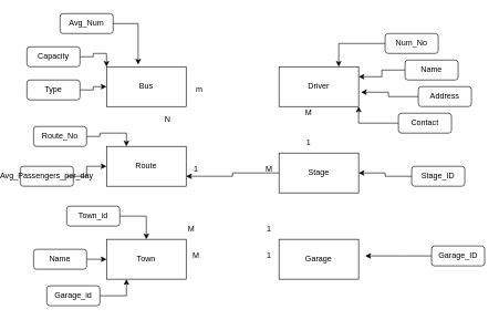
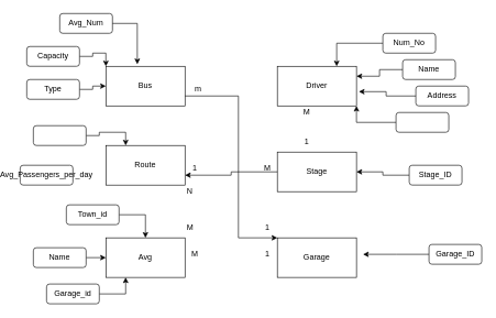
  <mxCell id="0" />
  <mxCell id="1" parent="0" />
  <mxCell id="2" value="" style="rounded=0;whiteSpace=wrap;html=1;" vertex="1" parent="1"><mxGeometry x="150" y="100" width="120" height="60" as="geometry" /></mxCell>
  <mxCell id="3" value="" style="rounded=0;whiteSpace=wrap;html=1;" vertex="1" parent="1"><mxGeometry x="410" y="100" width="120" height="60" as="geometry" /></mxCell>
  <mxCell id="4" value="" style="rounded=0;whiteSpace=wrap;html=1;" vertex="1" parent="1"><mxGeometry x="150" y="220" width="120" height="60" as="geometry" /></mxCell>
  <mxCell id="5" value="" style="rounded=0;whiteSpace=wrap;html=1;" vertex="1" parent="1"><mxGeometry x="410" y="230" width="120" height="60" as="geometry" /></mxCell>
  <mxCell id="6" value="" style="rounded=0;whiteSpace=wrap;html=1;" vertex="1" parent="1"><mxGeometry x="150" y="360" width="120" height="60" as="geometry" /></mxCell>
  <mxCell id="7" value="" style="rounded=0;whiteSpace=wrap;html=1;" vertex="1" parent="1"><mxGeometry x="410" y="360" width="120" height="60" as="geometry" /></mxCell>
+ <mxCell id="8" style="edgeStyle=orthogonalEdgeStyle;rounded=0;orthogonalLoop=1;jettySize=auto;html=1;exitX=1;exitY=0.75;exitDx=0;exitDy=0;entryX=0;entryY=0;entryDx=0;entryDy=0;" edge="1" parent="1" source="9" target="23"><mxGeometry relative="1" as="geometry"><mxPoint x="350" y="350" as="targetPoint" /><Array as="points"><mxPoint x="351" y="145" /><mxPoint x="351" y="360" /></Array></mxGeometry></mxCell>
  <mxCell id="9" value="Bus" style="text;strokeColor=none;align=center;fillColor=none;html=1;verticalAlign=middle;whiteSpace=wrap;rounded=0;" vertex="1" parent="1"><mxGeometry x="150" y="100" width="120" height="60" as="geometry" /></mxCell>
  <mxCell id="10" value="" style="rounded=1;whiteSpace=wrap;html=1;" vertex="1" parent="1"><mxGeometry x="80" y="20" width="80" height="30" as="geometry" /></mxCell>
  <mxCell id="11" value="Avg_Num" style="text;strokeColor=none;align=center;fillColor=none;html=1;verticalAlign=middle;whiteSpace=wrap;rounded=0;" vertex="1" parent="1"><mxGeometry x="90" y="20" width="60" height="30" as="geometry" /></mxCell>
  <mxCell id="12" style="edgeStyle=orthogonalEdgeStyle;rounded=0;orthogonalLoop=1;jettySize=auto;html=1;exitX=1;exitY=0.5;exitDx=0;exitDy=0;entryX=0;entryY=0;entryDx=0;entryDy=0;" edge="1" parent="1" source="13" target="9"><mxGeometry relative="1" as="geometry" /></mxCell>
  <mxCell id="13" value="" style="rounded=1;whiteSpace=wrap;html=1;" vertex="1" parent="1"><mxGeometry x="30" y="70" width="80" height="30" as="geometry" /></mxCell>
  <mxCell id="14" value="Capacity" style="text;strokeColor=none;align=center;fillColor=none;html=1;verticalAlign=middle;whiteSpace=wrap;rounded=0;" vertex="1" parent="1"><mxGeometry x="40" y="70" width="60" height="30" as="geometry" /></mxCell>
  <mxCell id="15" style="edgeStyle=orthogonalEdgeStyle;rounded=0;orthogonalLoop=1;jettySize=auto;html=1;exitX=1;exitY=0.5;exitDx=0;exitDy=0;entryX=0;entryY=0.5;entryDx=0;entryDy=0;" edge="1" parent="1" source="16" target="9"><mxGeometry relative="1" as="geometry" /></mxCell>
  <mxCell id="16" value="" style="rounded=1;whiteSpace=wrap;html=1;" vertex="1" parent="1"><mxGeometry x="30" y="120" width="80" height="30" as="geometry" /></mxCell>
  <mxCell id="17" value="Type" style="text;strokeColor=none;align=center;fillColor=none;html=1;verticalAlign=middle;whiteSpace=wrap;rounded=0;" vertex="1" parent="1"><mxGeometry x="40" y="120" width="60" height="30" as="geometry" /></mxCell>
  <mxCell id="18" value="Route" style="text;strokeColor=none;align=center;fillColor=none;html=1;verticalAlign=middle;whiteSpace=wrap;rounded=0;" vertex="1" parent="1"><mxGeometry x="150" y="220" width="120" height="60" as="geometry" /></mxCell>
- <mxCell id="19" value="Town" style="text;strokeColor=none;align=center;fillColor=none;html=1;verticalAlign=middle;whiteSpace=wrap;rounded=0;" vertex="1" parent="1"><mxGeometry x="150" y="360" width="120" height="60" as="geometry" /></mxCell>
+ <mxCell id="19" value="Avg" style="text;strokeColor=none;align=center;fillColor=none;html=1;verticalAlign=middle;whiteSpace=wrap;rounded=0;" vertex="1" parent="1"><mxGeometry x="150" y="360" width="120" height="60" as="geometry" /></mxCell>
  <mxCell id="20" value="Driver" style="text;strokeColor=none;align=center;fillColor=none;html=1;verticalAlign=middle;whiteSpace=wrap;rounded=0;" vertex="1" parent="1"><mxGeometry x="410" y="100" width="120" height="60" as="geometry" /></mxCell>
  <mxCell id="21" style="edgeStyle=orthogonalEdgeStyle;rounded=0;orthogonalLoop=1;jettySize=auto;html=1;exitX=0;exitY=0.5;exitDx=0;exitDy=0;entryX=1;entryY=0.75;entryDx=0;entryDy=0;" edge="1" parent="1" source="22" target="18"><mxGeometry relative="1" as="geometry" /></mxCell>
  <mxCell id="22" value="Stage" style="text;strokeColor=none;align=center;fillColor=none;html=1;verticalAlign=middle;whiteSpace=wrap;rounded=0;" vertex="1" parent="1"><mxGeometry x="410" y="230" width="120" height="60" as="geometry" /></mxCell>
  <mxCell id="23" value="Garage" style="text;strokeColor=none;align=center;fillColor=none;html=1;verticalAlign=middle;whiteSpace=wrap;rounded=0;" vertex="1" parent="1"><mxGeometry x="410" y="360" width="120" height="60" as="geometry" /></mxCell>
  <mxCell id="24" style="edgeStyle=orthogonalEdgeStyle;rounded=0;orthogonalLoop=1;jettySize=auto;html=1;exitX=1;exitY=0.5;exitDx=0;exitDy=0;entryX=0.25;entryY=0;entryDx=0;entryDy=0;" edge="1" parent="1" source="25" target="18"><mxGeometry relative="1" as="geometry" /></mxCell>
  <mxCell id="25" value="" style="rounded=1;whiteSpace=wrap;html=1;" vertex="1" parent="1"><mxGeometry x="40" y="190" width="80" height="30" as="geometry" /></mxCell>
- <mxCell id="26" value="Route_No" style="text;strokeColor=none;align=center;fillColor=none;html=1;verticalAlign=middle;whiteSpace=wrap;rounded=0;" vertex="1" parent="1"><mxGeometry x="50" y="190" width="60" height="30" as="geometry" /></mxCell>
  <mxCell id="27" value="" style="rounded=1;whiteSpace=wrap;html=1;" vertex="1" parent="1"><mxGeometry x="20" y="250" width="80" height="30" as="geometry" /></mxCell>
- <mxCell id="28" style="edgeStyle=orthogonalEdgeStyle;rounded=0;orthogonalLoop=1;jettySize=auto;html=1;entryX=0;entryY=0.5;entryDx=0;entryDy=0;" edge="1" parent="1" source="29" target="18"><mxGeometry relative="1" as="geometry" /></mxCell>
  <mxCell id="29" value="Avg_Passengers_per_day" style="text;strokeColor=none;align=center;fillColor=none;html=1;verticalAlign=middle;whiteSpace=wrap;rounded=0;" vertex="1" parent="1"><mxGeometry x="30" y="250" width="60" height="30" as="geometry" /></mxCell>
  <mxCell id="30" style="edgeStyle=orthogonalEdgeStyle;rounded=0;orthogonalLoop=1;jettySize=auto;html=1;exitX=1;exitY=0.5;exitDx=0;exitDy=0;" edge="1" parent="1" source="31" target="19"><mxGeometry relative="1" as="geometry" /></mxCell>
  <mxCell id="31" value="" style="rounded=1;whiteSpace=wrap;html=1;" vertex="1" parent="1"><mxGeometry x="90" y="310" width="80" height="30" as="geometry" /></mxCell>
  <mxCell id="32" value="Town_id" style="text;strokeColor=none;align=center;fillColor=none;html=1;verticalAlign=middle;whiteSpace=wrap;rounded=0;" vertex="1" parent="1"><mxGeometry x="100" y="310" width="60" height="30" as="geometry" /></mxCell>
  <mxCell id="33" style="edgeStyle=orthogonalEdgeStyle;rounded=0;orthogonalLoop=1;jettySize=auto;html=1;exitX=1;exitY=0.5;exitDx=0;exitDy=0;entryX=0;entryY=0.5;entryDx=0;entryDy=0;" edge="1" parent="1" source="34" target="19"><mxGeometry relative="1" as="geometry" /></mxCell>
  <mxCell id="34" value="" style="rounded=1;whiteSpace=wrap;html=1;" vertex="1" parent="1"><mxGeometry x="40" y="375" width="80" height="30" as="geometry" /></mxCell>
  <mxCell id="35" value="Name" style="text;strokeColor=none;align=center;fillColor=none;html=1;verticalAlign=middle;whiteSpace=wrap;rounded=0;" vertex="1" parent="1"><mxGeometry x="50" y="375" width="60" height="30" as="geometry" /></mxCell>
  <mxCell id="36" style="edgeStyle=orthogonalEdgeStyle;rounded=0;orthogonalLoop=1;jettySize=auto;html=1;exitX=1;exitY=0.5;exitDx=0;exitDy=0;entryX=0.25;entryY=1;entryDx=0;entryDy=0;" edge="1" parent="1" source="37" target="19"><mxGeometry relative="1" as="geometry" /></mxCell>
  <mxCell id="37" value="" style="rounded=1;whiteSpace=wrap;html=1;" vertex="1" parent="1"><mxGeometry x="60" y="430" width="80" height="30" as="geometry" /></mxCell>
  <mxCell id="38" value="Garage_id" style="text;strokeColor=none;align=center;fillColor=none;html=1;verticalAlign=middle;whiteSpace=wrap;rounded=0;" vertex="1" parent="1"><mxGeometry x="70" y="430" width="60" height="30" as="geometry" /></mxCell>
  <mxCell id="39" style="edgeStyle=orthogonalEdgeStyle;rounded=0;orthogonalLoop=1;jettySize=auto;html=1;exitX=0;exitY=0.5;exitDx=0;exitDy=0;entryX=0.75;entryY=0;entryDx=0;entryDy=0;" edge="1" parent="1" source="40" target="20"><mxGeometry relative="1" as="geometry" /></mxCell>
  <mxCell id="40" value="" style="rounded=1;whiteSpace=wrap;html=1;" vertex="1" parent="1"><mxGeometry x="570" y="50" width="80" height="30" as="geometry" /></mxCell>
  <mxCell id="41" value="Num_No" style="text;strokeColor=none;align=center;fillColor=none;html=1;verticalAlign=middle;whiteSpace=wrap;rounded=0;" vertex="1" parent="1"><mxGeometry x="580" y="50" width="60" height="30" as="geometry" /></mxCell>
  <mxCell id="42" style="edgeStyle=orthogonalEdgeStyle;rounded=0;orthogonalLoop=1;jettySize=auto;html=1;exitX=0;exitY=0.5;exitDx=0;exitDy=0;entryX=1;entryY=0.25;entryDx=0;entryDy=0;" edge="1" parent="1" source="43" target="20"><mxGeometry relative="1" as="geometry" /></mxCell>
  <mxCell id="43" value="" style="rounded=1;whiteSpace=wrap;html=1;" vertex="1" parent="1"><mxGeometry x="600" y="90" width="80" height="30" as="geometry" /></mxCell>
  <mxCell id="44" value="Name" style="text;strokeColor=none;align=center;fillColor=none;html=1;verticalAlign=middle;whiteSpace=wrap;rounded=0;" vertex="1" parent="1"><mxGeometry x="610" y="90" width="60" height="30" as="geometry" /></mxCell>
  <mxCell id="45" value="" style="rounded=1;whiteSpace=wrap;html=1;" vertex="1" parent="1"><mxGeometry x="620" y="130" width="80" height="30" as="geometry" /></mxCell>
  <mxCell id="46" value="Address" style="text;strokeColor=none;align=center;fillColor=none;html=1;verticalAlign=middle;whiteSpace=wrap;rounded=0;" vertex="1" parent="1"><mxGeometry x="630" y="130" width="60" height="30" as="geometry" /></mxCell>
  <mxCell id="47" style="edgeStyle=orthogonalEdgeStyle;rounded=0;orthogonalLoop=1;jettySize=auto;html=1;exitX=0;exitY=0.5;exitDx=0;exitDy=0;entryX=1;entryY=1;entryDx=0;entryDy=0;" edge="1" parent="1" source="48" target="20"><mxGeometry relative="1" as="geometry" /></mxCell>
  <mxCell id="48" value="" style="rounded=1;whiteSpace=wrap;html=1;" vertex="1" parent="1"><mxGeometry x="590" y="170" width="80" height="30" as="geometry" /></mxCell>
- <mxCell id="49" value="Contact" style="text;strokeColor=none;align=center;fillColor=none;html=1;verticalAlign=middle;whiteSpace=wrap;rounded=0;" vertex="1" parent="1"><mxGeometry x="600" y="170" width="60" height="30" as="geometry" /></mxCell>
  <mxCell id="50" style="edgeStyle=orthogonalEdgeStyle;rounded=0;orthogonalLoop=1;jettySize=auto;html=1;exitX=0;exitY=0.5;exitDx=0;exitDy=0;entryX=1;entryY=0.5;entryDx=0;entryDy=0;" edge="1" parent="1" source="51" target="22"><mxGeometry relative="1" as="geometry" /></mxCell>
  <mxCell id="51" value="" style="rounded=1;whiteSpace=wrap;html=1;" vertex="1" parent="1"><mxGeometry x="610" y="250" width="80" height="30" as="geometry" /></mxCell>
  <mxCell id="52" value="Stage_ID" style="text;strokeColor=none;align=center;fillColor=none;html=1;verticalAlign=middle;whiteSpace=wrap;rounded=0;" vertex="1" parent="1"><mxGeometry x="620" y="250" width="60" height="30" as="geometry" /></mxCell>
  <mxCell id="53" style="edgeStyle=orthogonalEdgeStyle;rounded=0;orthogonalLoop=1;jettySize=auto;html=1;exitX=0;exitY=0.5;exitDx=0;exitDy=0;" edge="1" parent="1" source="54"><mxGeometry relative="1" as="geometry"><mxPoint x="540" y="385" as="targetPoint" /></mxGeometry></mxCell>
  <mxCell id="54" value="" style="rounded=1;whiteSpace=wrap;html=1;" vertex="1" parent="1"><mxGeometry x="640" y="370" width="80" height="30" as="geometry" /></mxCell>
  <mxCell id="55" value="Garage_ID" style="text;strokeColor=none;align=center;fillColor=none;html=1;verticalAlign=middle;whiteSpace=wrap;rounded=0;" vertex="1" parent="1"><mxGeometry x="650" y="370" width="60" height="30" as="geometry" /></mxCell>
  <mxCell id="56" style="edgeStyle=orthogonalEdgeStyle;rounded=0;orthogonalLoop=1;jettySize=auto;html=1;exitX=1;exitY=0.5;exitDx=0;exitDy=0;entryX=0.397;entryY=-0.053;entryDx=0;entryDy=0;entryPerimeter=0;" edge="1" parent="1" source="10" target="9"><mxGeometry relative="1" as="geometry" /></mxCell>
  <mxCell id="57" style="edgeStyle=orthogonalEdgeStyle;rounded=0;orthogonalLoop=1;jettySize=auto;html=1;exitX=0;exitY=0.5;exitDx=0;exitDy=0;entryX=1.03;entryY=0.64;entryDx=0;entryDy=0;entryPerimeter=0;" edge="1" parent="1" source="45" target="20"><mxGeometry relative="1" as="geometry" /></mxCell>
- <mxCell id="58" value="N" style="text;strokeColor=none;align=center;fillColor=none;html=1;verticalAlign=middle;whiteSpace=wrap;rounded=0;" vertex="1" parent="1"><mxGeometry x="220" y="170" width="45" height="20" as="geometry" /></mxCell>
+ <mxCell id="58" value="N" style="text;strokeColor=none;align=center;fillColor=none;html=1;verticalAlign=middle;whiteSpace=wrap;rounded=0;" vertex="1" parent="1"><mxGeometry x="255" y="280" width="45" height="20" as="geometry" /></mxCell>
  <mxCell id="59" value="M" style="text;strokeColor=none;align=center;fillColor=none;html=1;verticalAlign=middle;whiteSpace=wrap;rounded=0;" vertex="1" parent="1"><mxGeometry x="247.5" y="330" width="60" height="30" as="geometry" /></mxCell>
  <mxCell id="60" value="M" style="text;strokeColor=none;align=center;fillColor=none;html=1;verticalAlign=middle;whiteSpace=wrap;rounded=0;" vertex="1" parent="1"><mxGeometry x="430" y="160" width="50" height="20" as="geometry" /></mxCell>
  <mxCell id="61" value="1" style="text;strokeColor=none;align=center;fillColor=none;html=1;verticalAlign=middle;whiteSpace=wrap;rounded=0;" vertex="1" parent="1"><mxGeometry x="425" y="200" width="60" height="30" as="geometry" /></mxCell>
  <mxCell id="62" value="M" style="text;strokeColor=none;align=center;fillColor=none;html=1;verticalAlign=middle;whiteSpace=wrap;rounded=0;" vertex="1" parent="1"><mxGeometry x="365" y="240" width="60" height="30" as="geometry" /></mxCell>
  <mxCell id="63" value="1" style="text;strokeColor=none;align=center;fillColor=none;html=1;verticalAlign=middle;whiteSpace=wrap;rounded=0;" vertex="1" parent="1"><mxGeometry x="255" y="240" width="60" height="30" as="geometry" /></mxCell>
  <mxCell id="64" value="M" style="text;strokeColor=none;align=center;fillColor=none;html=1;verticalAlign=middle;whiteSpace=wrap;rounded=0;" vertex="1" parent="1"><mxGeometry x="255" y="370" width="60" height="30" as="geometry" /></mxCell>
  <mxCell id="65" value="1" style="text;strokeColor=none;align=center;fillColor=none;html=1;verticalAlign=middle;whiteSpace=wrap;rounded=0;" vertex="1" parent="1"><mxGeometry x="365" y="370" width="60" height="30" as="geometry" /></mxCell>
  <mxCell id="66" value="m" style="text;strokeColor=none;align=center;fillColor=none;html=1;verticalAlign=middle;whiteSpace=wrap;rounded=0;" vertex="1" parent="1"><mxGeometry x="260" y="120" width="60" height="30" as="geometry" /></mxCell>
  <mxCell id="67" value="1" style="text;strokeColor=none;align=center;fillColor=none;html=1;verticalAlign=middle;whiteSpace=wrap;rounded=0;" vertex="1" parent="1"><mxGeometry x="365" y="330" width="60" height="30" as="geometry" /></mxCell>
